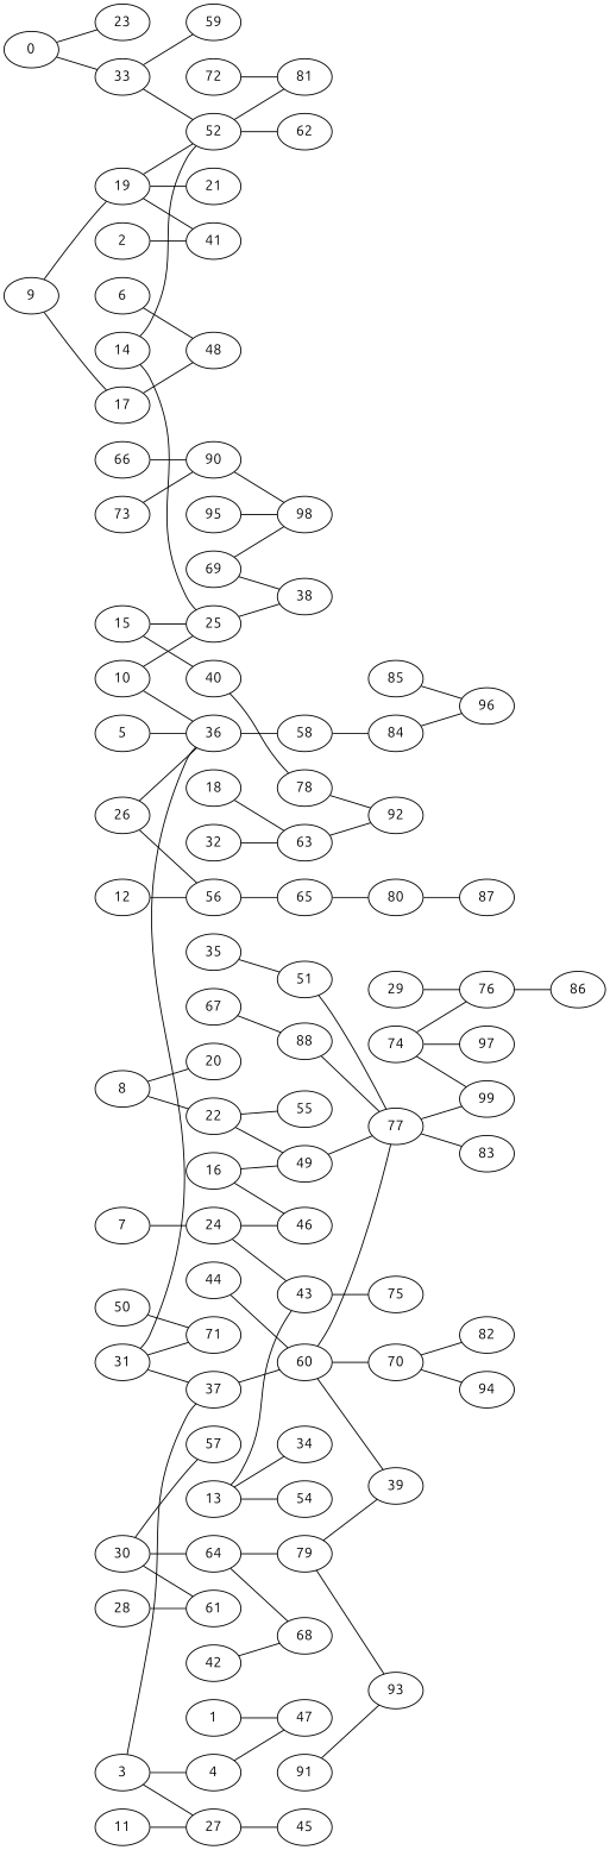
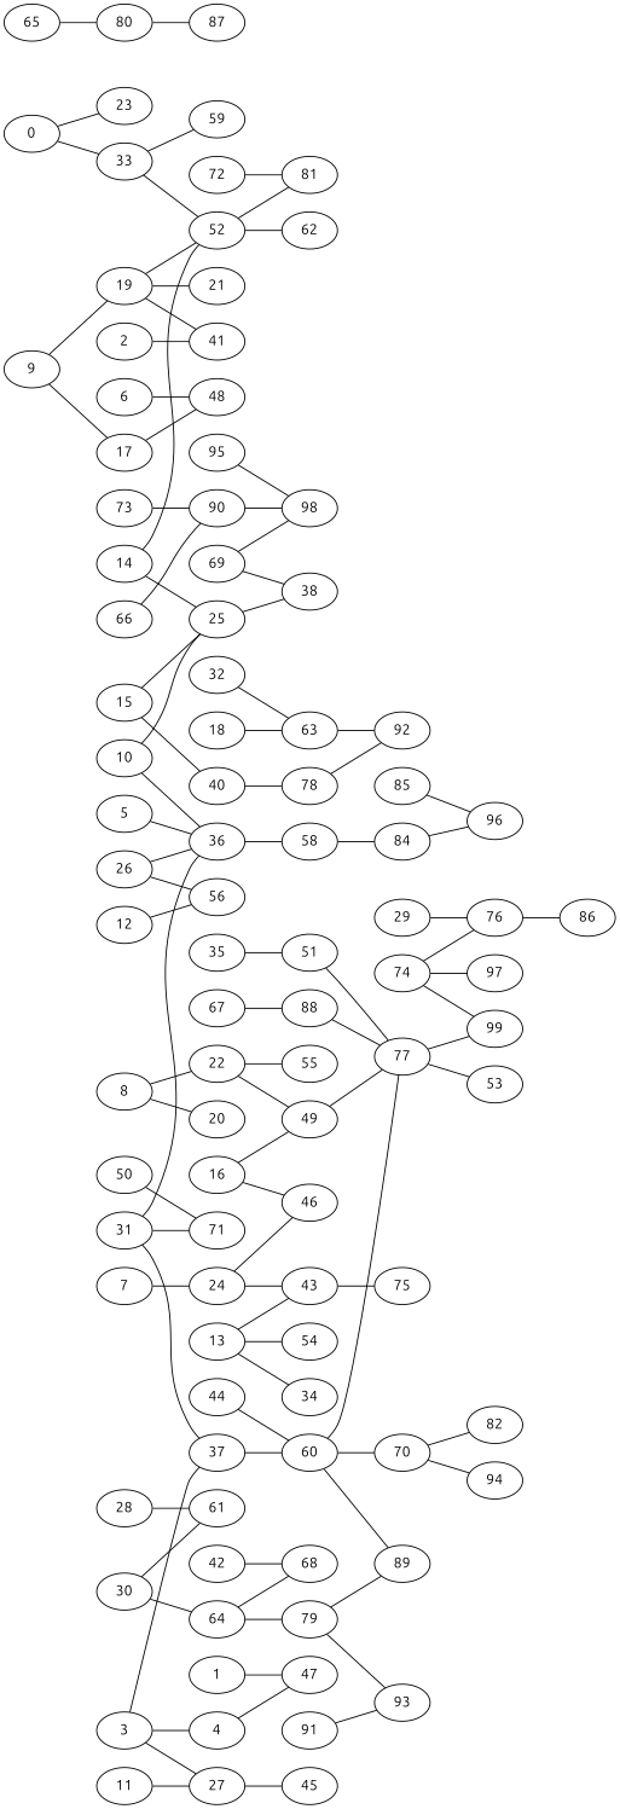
  graph {
    fontname=Ubuntu
    rankdir=LR
    node [fontname=Ubuntu]
    edge [fontname=Ubuntu]
    0
    23
    33
    52
    59
    1
    47
    2
    41
    3
    4
    27
    37
    45
    60
    5
    36
    58
    6
    48
    7
    24
    43
    46
    8
    20
    22
    49
    55
    9
    17
    19
    21
    10
    25
    38
    11
    12
    56
    65
    13
    34
    54
    75
    14
    62
    81
    15
    40
    78
    16
    77
    18
    63
    92
    26
    28
    61
    29
    76
    86
    30
-   57
    64
    68
    79
    31
    71
    32
    35
    51
    84
    70
-   89 [label=39]
+   89
    42
    44
-   83
+   83 [label=53]
    99
    50
    80
    96
    82
    94
    93
    87
    66
    90
    98
    67
    88
    69
    72
    73
    74
    97
    85
    91
    95
    0 -- 23
    0 -- 33
    33 -- 52
    33 -- 59
    52 -- 62
    52 -- 81
    1 -- 47
    2 -- 41
    3 -- 4
    3 -- 27
    3 -- 37
    4 -- 47
    27 -- 45
    37 -- 60
    60 -- 77
    60 -- 70
    60 -- 89
    5 -- 36
    36 -- 58
    58 -- 84
    6 -- 48
    7 -- 24
    24 -- 43
    24 -- 46
    43 -- 75
    8 -- 20
    8 -- 22
    22 -- 49
    22 -- 55
    49 -- 77
    9 -- 17
    9 -- 19
    17 -- 48
    19 -- 52
    19 -- 41
    19 -- 21
    10 -- 36
    10 -- 25
    25 -- 38
    11 -- 27
    12 -- 56
-   56 -- 65
    65 -- 80
    13 -- 43
    13 -- 34
    13 -- 54
    14 -- 52
    14 -- 25
    15 -- 25
    15 -- 40
    40 -- 78
    78 -- 92
    16 -- 46
    16 -- 49
    77 -- 83
    77 -- 99
    18 -- 63
    63 -- 92
    26 -- 36
    26 -- 56
    28 -- 61
    29 -- 76
    76 -- 86
    30 -- 61
-   30 -- 57
    30 -- 64
    64 -- 68
    64 -- 79
    79 -- 89
    79 -- 93
    31 -- 37
    31 -- 36
    31 -- 71
    32 -- 63
    35 -- 51
    51 -- 77
    84 -- 96
    70 -- 82
    70 -- 94
    42 -- 68
    44 -- 60
    50 -- 71
    80 -- 87
    66 -- 90
    90 -- 98
    67 -- 88
    88 -- 77
    69 -- 38
    69 -- 98
    72 -- 81
    73 -- 90
    74 -- 76
    74 -- 99
    74 -- 97
    85 -- 96
    91 -- 93
    95 -- 98
  }
